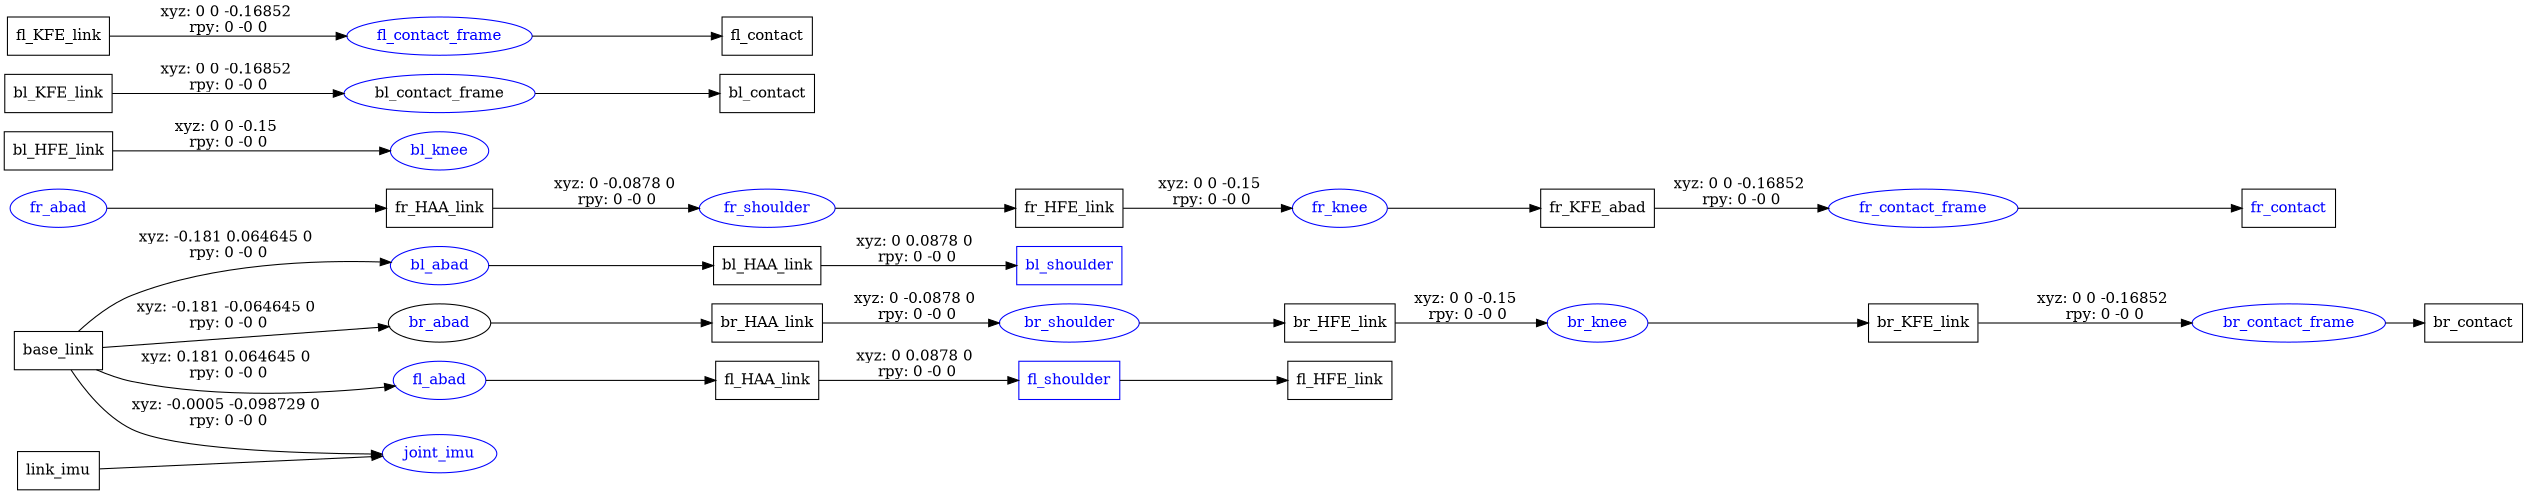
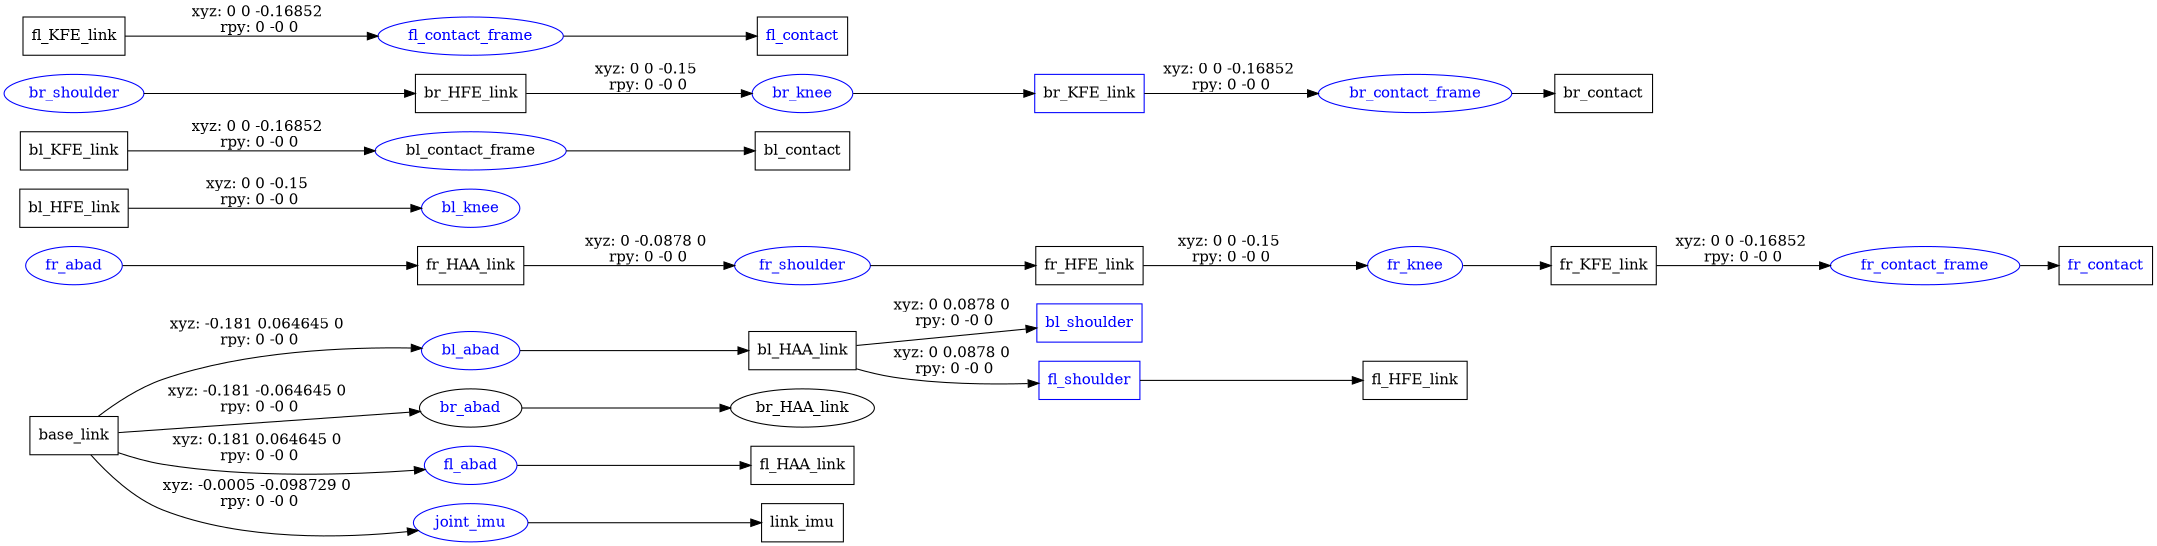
  digraph {
    rankdir=LR
    node [shape=box]
    n1 [label=base_link]
    bl_abad [color=blue fontcolor=blue shape=ellipse]
    br_abad [color=black fontcolor=blue shape=ellipse]
    fl_abad [color=blue fontcolor=blue shape=ellipse]
    joint_imu [color=blue fontcolor=blue shape=ellipse]
    n6 [label=bl_HAA_link]
-   n7 [label=br_HAA_link]
+   n7 [label=br_HAA_link shape=ellipse]
    n8 [label=fl_HAA_link]
    fr_abad [color=blue fontcolor=blue shape=ellipse]
    n10 [label=fr_HAA_link]
    n11 [label=link_imu]
    bl_shoulder [color=blue fontcolor=blue]
    n13 [label=bl_HFE_link]
    bl_knee [color=blue fontcolor=blue shape=ellipse]
    n15 [label=bl_KFE_link]
    bl_contact_frame [color=blue fontcolor=black shape=ellipse]
    n17 [label=bl_contact]
    br_shoulder [color=blue fontcolor=blue shape=ellipse]
    n19 [label=br_HFE_link]
    br_knee [color=blue fontcolor=blue shape=ellipse]
-   n21 [label=br_KFE_link]
+   n21 [label=br_KFE_link color=blue]
    br_contact_frame [color=blue fontcolor=blue shape=ellipse]
    n23 [label=br_contact]
    fl_shoulder [color=blue fontcolor=blue]
    n25 [label=fl_HFE_link]
    n26 [label=fl_KFE_link]
    fl_contact_frame [color=blue fontcolor=blue shape=ellipse]
-   n28 [label=fl_contact]
+   n28 [label=fl_contact fontcolor=blue]
    fr_shoulder [color=blue fontcolor=blue shape=ellipse]
    n30 [label=fr_HFE_link]
    fr_knee [color=blue fontcolor=blue shape=ellipse]
-   n32 [label=fr_KFE_abad]
+   n32 [label=fr_KFE_link]
    fr_contact_frame [color=blue fontcolor=blue shape=ellipse]
    n34 [fontcolor=blue label=fr_contact]
    n1 -> bl_abad [label="xyz: -0.181 0.064645 0 \nrpy: 0 -0 0"]
    n1 -> br_abad [label="xyz: -0.181 -0.064645 0 \nrpy: 0 -0 0"]
    n1 -> fl_abad [label="xyz: 0.181 0.064645 0 \nrpy: 0 -0 0"]
    n1 -> joint_imu [label="xyz: -0.0005 -0.098729 0 \nrpy: 0 -0 0"]
    bl_abad -> n6
    br_abad -> n7
    fl_abad -> n8
-   n11 -> joint_imu
+   joint_imu -> n11
    n6 -> bl_shoulder [label="xyz: 0 0.0878 0 \nrpy: 0 -0 0"]
-   n7 -> br_shoulder [label="xyz: 0 -0.0878 0 \nrpy: 0 -0 0"]
-   n8 -> fl_shoulder [label="xyz: 0 0.0878 0 \nrpy: 0 -0 0"]
+   n6 -> fl_shoulder [label="xyz: 0 0.0878 0 \nrpy: 0 -0 0"]
    fr_abad -> n10
    n10 -> fr_shoulder [label="xyz: 0 -0.0878 0 \nrpy: 0 -0 0"]
    n13 -> bl_knee [label="xyz: 0 0 -0.15 \nrpy: 0 -0 0"]
    n15 -> bl_contact_frame [label="xyz: 0 0 -0.16852 \nrpy: 0 -0 0"]
    bl_contact_frame -> n17
    br_shoulder -> n19
    n19 -> br_knee [label="xyz: 0 0 -0.15 \nrpy: 0 -0 0"]
    br_knee -> n21
    n21 -> br_contact_frame [label="xyz: 0 0 -0.16852 \nrpy: 0 -0 0"]
    br_contact_frame -> n23
    fl_shoulder -> n25
    n26 -> fl_contact_frame [label="xyz: 0 0 -0.16852 \nrpy: 0 -0 0"]
    fl_contact_frame -> n28
    fr_shoulder -> n30
    n30 -> fr_knee [label="xyz: 0 0 -0.15 \nrpy: 0 -0 0"]
    fr_knee -> n32
    n32 -> fr_contact_frame [label="xyz: 0 0 -0.16852 \nrpy: 0 -0 0"]
    fr_contact_frame -> n34
  }
